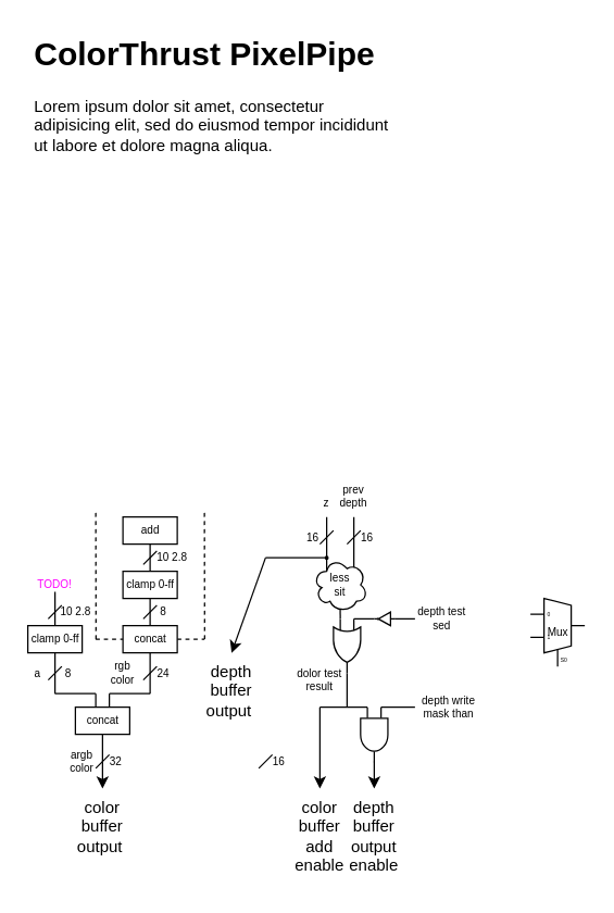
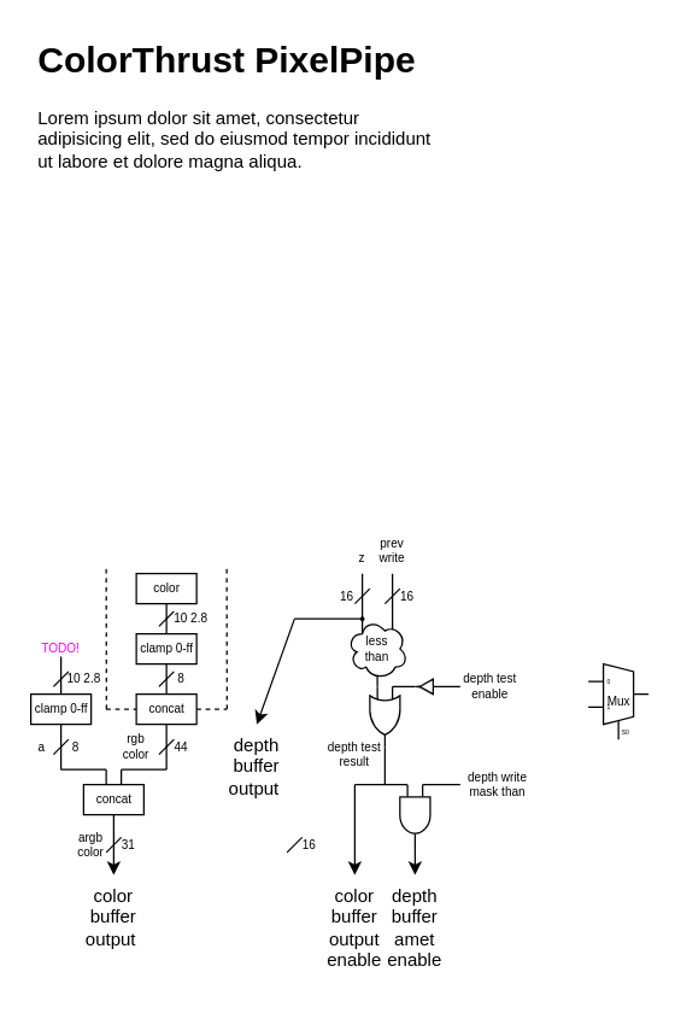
  <mxCell id="0" />
  <mxCell id="1" parent="0" />
  <mxCell id="2" value="&lt;h1&gt;ColorThrust PixelPipe&lt;/h1&gt;&lt;p&gt;Lorem ipsum dolor sit amet, consectetur adipisicing elit, sed do eiusmod tempor incididunt ut labore et dolore magna aliqua.&lt;/p&gt;" style="text;html=1;strokeColor=none;fillColor=none;spacing=5;spacingTop=-20;whiteSpace=wrap;overflow=hidden;rounded=0;" vertex="1" parent="1"><mxGeometry x="20" y="20" width="280" height="120" as="geometry" /></mxCell>
  <mxCell id="3" value="" style="endArrow=classic;html=1;" edge="1" parent="1"><mxGeometry width="50" height="50" relative="1" as="geometry"><mxPoint x="235" y="520" as="sourcePoint" /><mxPoint x="235" y="580" as="targetPoint" /></mxGeometry></mxCell>
- <mxCell id="4" value="color buffer add enable" style="text;html=1;strokeColor=none;fillColor=none;align=center;verticalAlign=top;whiteSpace=wrap;rounded=0;" vertex="1" parent="1"><mxGeometry x="215" y="580" width="40" height="70" as="geometry" /></mxCell>
+ <mxCell id="4" value="color buffer output enable" style="text;html=1;strokeColor=none;fillColor=none;align=center;verticalAlign=top;whiteSpace=wrap;rounded=0;" vertex="1" parent="1"><mxGeometry x="215" y="580" width="40" height="70" as="geometry" /></mxCell>
  <mxCell id="5" value="" style="endArrow=classic;html=1;" edge="1" parent="1"><mxGeometry width="50" height="50" relative="1" as="geometry"><mxPoint x="75" y="540" as="sourcePoint" /><mxPoint x="75" y="580" as="targetPoint" /></mxGeometry></mxCell>
  <mxCell id="6" value="color buffer output&amp;nbsp;" style="text;html=1;strokeColor=none;fillColor=none;align=center;verticalAlign=top;whiteSpace=wrap;rounded=0;" vertex="1" parent="1"><mxGeometry x="55" y="580" width="40" height="70" as="geometry" /></mxCell>
  <mxCell id="7" value="" style="endArrow=classic;html=1;" edge="1" parent="1"><mxGeometry width="50" height="50" relative="1" as="geometry"><mxPoint x="275" y="560" as="sourcePoint" /><mxPoint x="275" y="580" as="targetPoint" /></mxGeometry></mxCell>
- <mxCell id="8" value="depth&lt;br&gt;buffer output enable" style="text;html=1;strokeColor=none;fillColor=none;align=center;verticalAlign=top;whiteSpace=wrap;rounded=0;" vertex="1" parent="1"><mxGeometry x="255" y="580" width="40" height="70" as="geometry" /></mxCell>
+ <mxCell id="8" value="depth&lt;br&gt;buffer amet enable" style="text;html=1;strokeColor=none;fillColor=none;align=center;verticalAlign=top;whiteSpace=wrap;rounded=0;" vertex="1" parent="1"><mxGeometry x="255" y="580" width="40" height="70" as="geometry" /></mxCell>
  <mxCell id="9" value="depth&lt;br&gt;buffer output&amp;nbsp;" style="text;html=1;strokeColor=none;fillColor=none;align=center;verticalAlign=top;whiteSpace=wrap;rounded=0;" vertex="1" parent="1"><mxGeometry x="150" y="480" width="40" height="70" as="geometry" /></mxCell>
  <mxCell id="10" value="" style="endArrow=none;html=1;" edge="1" parent="1"><mxGeometry width="50" height="50" relative="1" as="geometry"><mxPoint x="70" y="565" as="sourcePoint" /><mxPoint x="80" y="555" as="targetPoint" /></mxGeometry></mxCell>
- <mxCell id="11" value="32" style="text;html=1;strokeColor=none;fillColor=none;align=center;verticalAlign=middle;whiteSpace=wrap;rounded=0;fontSize=8;" vertex="1" parent="1"><mxGeometry x="80" y="555" width="10" height="10" as="geometry" /></mxCell>
+ <mxCell id="11" value="31" style="text;html=1;strokeColor=none;fillColor=none;align=center;verticalAlign=middle;whiteSpace=wrap;rounded=0;fontSize=8;" vertex="1" parent="1"><mxGeometry x="80" y="555" width="10" height="10" as="geometry" /></mxCell>
  <mxCell id="12" value="" style="endArrow=none;html=1;" edge="1" parent="1"><mxGeometry width="50" height="50" relative="1" as="geometry"><mxPoint x="190" y="565" as="sourcePoint" /><mxPoint x="200" y="555" as="targetPoint" /></mxGeometry></mxCell>
  <mxCell id="13" value="16" style="text;html=1;strokeColor=none;fillColor=none;align=center;verticalAlign=middle;whiteSpace=wrap;rounded=0;fontSize=8;" vertex="1" parent="1"><mxGeometry x="200" y="555" width="10" height="10" as="geometry" /></mxCell>
  <mxCell id="14" value="" style="verticalLabelPosition=bottom;shadow=0;dashed=0;align=center;html=1;verticalAlign=top;shape=mxgraph.electrical.logic_gates.logic_gate;operation=and;fontSize=8;rotation=90;" vertex="1" parent="1"><mxGeometry x="254.76" y="530.24" width="40.48" height="20.1" as="geometry" /></mxCell>
- <mxCell id="15" value="dolor test result" style="text;html=1;strokeColor=none;fillColor=none;align=center;verticalAlign=middle;whiteSpace=wrap;rounded=0;fontSize=8;" vertex="1" parent="1"><mxGeometry x="215" y="490.24" width="40" height="20" as="geometry" /></mxCell>
+ <mxCell id="15" value="depth test result" style="text;html=1;strokeColor=none;fillColor=none;align=center;verticalAlign=middle;whiteSpace=wrap;rounded=0;fontSize=8;" vertex="1" parent="1"><mxGeometry x="215" y="490.24" width="40" height="20" as="geometry" /></mxCell>
  <mxCell id="16" value="" style="endArrow=none;html=1;fontSize=8;" edge="1" parent="1"><mxGeometry width="50" height="50" relative="1" as="geometry"><mxPoint x="250" y="455" as="sourcePoint" /><mxPoint x="249.86" y="435" as="targetPoint" /></mxGeometry></mxCell>
- <mxCell id="17" value="depth test sed" style="text;html=1;strokeColor=none;fillColor=none;align=center;verticalAlign=middle;whiteSpace=wrap;rounded=0;fontSize=8;" vertex="1" parent="1"><mxGeometry x="305" y="445" width="40" height="20" as="geometry" /></mxCell>
- <mxCell id="18" value="prev depth" style="text;html=1;strokeColor=none;fillColor=none;align=center;verticalAlign=middle;whiteSpace=wrap;rounded=0;fontSize=8;" vertex="1" parent="1"><mxGeometry x="245" y="355" width="30" height="20" as="geometry" /></mxCell>
+ <mxCell id="17" value="depth test enable" style="text;html=1;strokeColor=none;fillColor=none;align=center;verticalAlign=middle;whiteSpace=wrap;rounded=0;fontSize=8;" vertex="1" parent="1"><mxGeometry x="305" y="445" width="40" height="20" as="geometry" /></mxCell>
+ <mxCell id="18" value="prev write" style="text;html=1;strokeColor=none;fillColor=none;align=center;verticalAlign=middle;whiteSpace=wrap;rounded=0;fontSize=8;" vertex="1" parent="1"><mxGeometry x="245" y="355" width="30" height="20" as="geometry" /></mxCell>
  <mxCell id="19" value="" style="endArrow=none;html=1;fontSize=8;" edge="1" parent="1"><mxGeometry width="50" height="50" relative="1" as="geometry"><mxPoint x="260" y="420" as="sourcePoint" /><mxPoint x="260" y="380" as="targetPoint" /></mxGeometry></mxCell>
  <mxCell id="20" value="" style="endArrow=none;html=1;" edge="1" parent="1"><mxGeometry width="50" height="50" relative="1" as="geometry"><mxPoint x="255" y="400" as="sourcePoint" /><mxPoint x="265" y="390" as="targetPoint" /></mxGeometry></mxCell>
  <mxCell id="21" value="16" style="text;html=1;strokeColor=none;fillColor=none;align=center;verticalAlign=middle;whiteSpace=wrap;rounded=0;fontSize=8;" vertex="1" parent="1"><mxGeometry x="265" y="390" width="10" height="10" as="geometry" /></mxCell>
  <mxCell id="22" value="z" style="text;html=1;strokeColor=none;fillColor=none;align=center;verticalAlign=middle;whiteSpace=wrap;rounded=0;fontSize=8;" vertex="1" parent="1"><mxGeometry x="235" y="365" width="10" height="10" as="geometry" /></mxCell>
  <mxCell id="23" value="" style="endArrow=none;html=1;fontSize=8;" edge="1" parent="1"><mxGeometry width="50" height="50" relative="1" as="geometry"><mxPoint x="240" y="420" as="sourcePoint" /><mxPoint x="240" y="380" as="targetPoint" /></mxGeometry></mxCell>
  <mxCell id="24" value="" style="endArrow=none;html=1;" edge="1" parent="1"><mxGeometry width="50" height="50" relative="1" as="geometry"><mxPoint x="235" y="400" as="sourcePoint" /><mxPoint x="245" y="390" as="targetPoint" /></mxGeometry></mxCell>
  <mxCell id="25" value="16" style="text;html=1;strokeColor=none;fillColor=none;align=center;verticalAlign=middle;whiteSpace=wrap;rounded=0;fontSize=8;" vertex="1" parent="1"><mxGeometry x="225" y="390" width="10" height="10" as="geometry" /></mxCell>
  <mxCell id="26" value="" style="verticalLabelPosition=bottom;shadow=0;dashed=0;align=center;html=1;verticalAlign=top;shape=mxgraph.electrical.logic_gates.buffer2;negating=1;fontSize=8;rotation=-180;" vertex="1" parent="1"><mxGeometry x="275" y="450" width="15" height="10" as="geometry" /></mxCell>
  <mxCell id="27" value="Mux" style="shadow=0;dashed=0;align=center;html=1;strokeWidth=1;shape=mxgraph.electrical.abstract.mux2;fontSize=8;" vertex="1" parent="1"><mxGeometry x="390" y="440" width="40" height="50" as="geometry" /></mxCell>
- <mxCell id="28" value="less&lt;br&gt;sit" style="ellipse;shape=cloud;whiteSpace=wrap;html=1;fontSize=8;" vertex="1" parent="1"><mxGeometry x="230" y="410" width="40" height="40" as="geometry" /></mxCell>
+ <mxCell id="28" value="less&lt;br&gt;than" style="ellipse;shape=cloud;whiteSpace=wrap;html=1;fontSize=8;" vertex="1" parent="1"><mxGeometry x="230" y="410" width="40" height="40" as="geometry" /></mxCell>
  <mxCell id="29" value="" style="verticalLabelPosition=bottom;shadow=0;dashed=0;align=center;html=1;verticalAlign=top;shape=mxgraph.electrical.logic_gates.logic_gate;operation=or;fontSize=8;rotation=90;" vertex="1" parent="1"><mxGeometry x="235" y="465" width="40" height="20" as="geometry" /></mxCell>
  <mxCell id="30" value="" style="endArrow=none;html=1;fontSize=8;entryX=1;entryY=0.5;entryDx=0;entryDy=0;exitX=0;exitY=0.25;exitDx=0;exitDy=0;exitPerimeter=0;" edge="1" parent="1" source="29" target="26"><mxGeometry width="50" height="50" relative="1" as="geometry"><mxPoint x="175" y="515" as="sourcePoint" /><mxPoint x="225" y="465" as="targetPoint" /></mxGeometry></mxCell>
  <mxCell id="31" value="" style="endArrow=none;html=1;fontSize=8;exitX=0;exitY=0.5;exitDx=0;exitDy=0;" edge="1" parent="1" source="26"><mxGeometry width="50" height="50" relative="1" as="geometry"><mxPoint x="315" y="480" as="sourcePoint" /><mxPoint x="305" y="455" as="targetPoint" /></mxGeometry></mxCell>
  <mxCell id="32" value="depth write mask than" style="text;html=1;strokeColor=none;fillColor=none;align=center;verticalAlign=middle;whiteSpace=wrap;rounded=0;fontSize=8;" vertex="1" parent="1"><mxGeometry x="305" y="510.24" width="50" height="20" as="geometry" /></mxCell>
  <mxCell id="33" value="" style="endArrow=none;html=1;fontSize=8;entryX=0;entryY=0.25;entryDx=0;entryDy=0;entryPerimeter=0;" edge="1" parent="1" target="14"><mxGeometry width="50" height="50" relative="1" as="geometry"><mxPoint x="305" y="520" as="sourcePoint" /><mxPoint x="205" y="495" as="targetPoint" /></mxGeometry></mxCell>
  <mxCell id="34" value="" style="endArrow=none;html=1;fontSize=8;entryX=1;entryY=0.5;entryDx=0;entryDy=0;entryPerimeter=0;" edge="1" parent="1" target="29"><mxGeometry width="50" height="50" relative="1" as="geometry"><mxPoint x="255" y="520" as="sourcePoint" /><mxPoint x="190" y="505" as="targetPoint" /></mxGeometry></mxCell>
  <mxCell id="35" value="" style="endArrow=none;html=1;fontSize=8;entryX=0;entryY=0.75;entryDx=0;entryDy=0;entryPerimeter=0;" edge="1" parent="1" target="14"><mxGeometry width="50" height="50" relative="1" as="geometry"><mxPoint x="235" y="520" as="sourcePoint" /><mxPoint x="245" y="495" as="targetPoint" /></mxGeometry></mxCell>
  <mxCell id="36" value="" style="endArrow=classic;html=1;fontSize=8;entryX=0.5;entryY=0;entryDx=0;entryDy=0;" edge="1" parent="1" target="9"><mxGeometry width="50" height="50" relative="1" as="geometry"><mxPoint x="195" y="410" as="sourcePoint" /><mxPoint x="185" y="475" as="targetPoint" /></mxGeometry></mxCell>
  <mxCell id="37" value="" style="endArrow=none;html=1;fontSize=8;startArrow=oval;startFill=1;endSize=6;startSize=2;" edge="1" parent="1"><mxGeometry width="50" height="50" relative="1" as="geometry"><mxPoint x="240" y="410" as="sourcePoint" /><mxPoint x="195" y="410" as="targetPoint" /></mxGeometry></mxCell>
  <mxCell id="38" value="concat" style="verticalLabelPosition=middle;verticalAlign=middle;html=1;shape=mxgraph.basic.rect;fillColor2=none;strokeWidth=1;size=20;indent=5;fontSize=8;labelPosition=center;align=center;" vertex="1" parent="1"><mxGeometry x="55" y="520" width="40" height="20" as="geometry" /></mxCell>
  <mxCell id="39" value="clamp 0-ff" style="verticalLabelPosition=middle;verticalAlign=middle;html=1;shape=mxgraph.basic.rect;fillColor2=none;strokeWidth=1;size=20;indent=5;fontSize=8;labelPosition=center;align=center;" vertex="1" parent="1"><mxGeometry x="20" y="460" width="40" height="20" as="geometry" /></mxCell>
  <mxCell id="40" value="clamp 0-ff" style="verticalLabelPosition=middle;verticalAlign=middle;html=1;shape=mxgraph.basic.rect;fillColor2=none;strokeWidth=1;size=20;indent=5;fontSize=8;labelPosition=center;align=center;" vertex="1" parent="1"><mxGeometry x="90" y="420" width="40" height="20" as="geometry" /></mxCell>
  <mxCell id="41" value="" style="endArrow=none;dashed=1;html=1;fontSize=8;" edge="1" parent="1"><mxGeometry width="50" height="50" relative="1" as="geometry"><mxPoint x="70" y="470" as="sourcePoint" /><mxPoint x="150" y="470" as="targetPoint" /></mxGeometry></mxCell>
  <mxCell id="42" value="" style="endArrow=none;dashed=1;html=1;fontSize=8;" edge="1" parent="1"><mxGeometry width="50" height="50" relative="1" as="geometry"><mxPoint x="150.17" y="470" as="sourcePoint" /><mxPoint x="150" y="375" as="targetPoint" /></mxGeometry></mxCell>
  <mxCell id="43" value="" style="endArrow=none;dashed=1;html=1;fontSize=8;fontStyle=1" edge="1" parent="1"><mxGeometry width="50" height="50" relative="1" as="geometry"><mxPoint x="70.17" y="470" as="sourcePoint" /><mxPoint x="70" y="375" as="targetPoint" /></mxGeometry></mxCell>
  <mxCell id="44" value="concat" style="verticalLabelPosition=middle;verticalAlign=middle;html=1;shape=mxgraph.basic.rect;fillColor2=none;strokeWidth=1;size=20;indent=5;fontSize=8;labelPosition=center;align=center;" vertex="1" parent="1"><mxGeometry x="90" y="460" width="40" height="20" as="geometry" /></mxCell>
  <mxCell id="45" value="" style="endArrow=none;html=1;" edge="1" parent="1"><mxGeometry width="50" height="50" relative="1" as="geometry"><mxPoint x="105" y="500" as="sourcePoint" /><mxPoint x="115" y="490" as="targetPoint" /></mxGeometry></mxCell>
- <mxCell id="46" value="24" style="text;html=1;strokeColor=none;fillColor=none;align=center;verticalAlign=middle;whiteSpace=wrap;rounded=0;fontSize=8;" vertex="1" parent="1"><mxGeometry x="115" y="490" width="10" height="10" as="geometry" /></mxCell>
+ <mxCell id="46" value="44" style="text;html=1;strokeColor=none;fillColor=none;align=center;verticalAlign=middle;whiteSpace=wrap;rounded=0;fontSize=8;" vertex="1" parent="1"><mxGeometry x="115" y="490" width="10" height="10" as="geometry" /></mxCell>
  <mxCell id="47" value="rgb color" style="text;html=1;strokeColor=none;fillColor=none;align=center;verticalAlign=middle;whiteSpace=wrap;rounded=0;fontSize=8;" vertex="1" parent="1"><mxGeometry x="75" y="485" width="30" height="20" as="geometry" /></mxCell>
  <mxCell id="48" value="" style="endArrow=none;html=1;fontSize=8;entryX=0.5;entryY=1;entryDx=0;entryDy=0;entryPerimeter=0;" edge="1" parent="1" target="44"><mxGeometry width="50" height="50" relative="1" as="geometry"><mxPoint x="110" y="510" as="sourcePoint" /><mxPoint x="110" y="505" as="targetPoint" /></mxGeometry></mxCell>
  <mxCell id="49" value="" style="endArrow=none;html=1;" edge="1" parent="1"><mxGeometry width="50" height="50" relative="1" as="geometry"><mxPoint x="35" y="500" as="sourcePoint" /><mxPoint x="45" y="490" as="targetPoint" /></mxGeometry></mxCell>
  <mxCell id="50" value="8" style="text;html=1;strokeColor=none;fillColor=none;align=center;verticalAlign=middle;whiteSpace=wrap;rounded=0;fontSize=8;" vertex="1" parent="1"><mxGeometry x="45" y="490" width="10" height="10" as="geometry" /></mxCell>
  <mxCell id="51" value="a" style="text;html=1;strokeColor=none;fillColor=none;align=center;verticalAlign=middle;whiteSpace=wrap;rounded=0;fontSize=8;" vertex="1" parent="1"><mxGeometry x="20" y="490" width="15" height="10" as="geometry" /></mxCell>
  <mxCell id="52" value="" style="endArrow=none;html=1;fontSize=8;" edge="1" parent="1"><mxGeometry width="50" height="50" relative="1" as="geometry"><mxPoint x="40" y="510" as="sourcePoint" /><mxPoint x="40" y="480" as="targetPoint" /></mxGeometry></mxCell>
  <mxCell id="53" value="" style="endArrow=none;html=1;fontSize=8;" edge="1" parent="1"><mxGeometry width="50" height="50" relative="1" as="geometry"><mxPoint x="80" y="510" as="sourcePoint" /><mxPoint x="110" y="510" as="targetPoint" /></mxGeometry></mxCell>
  <mxCell id="54" value="" style="endArrow=none;html=1;fontSize=8;" edge="1" parent="1"><mxGeometry width="50" height="50" relative="1" as="geometry"><mxPoint x="40" y="510" as="sourcePoint" /><mxPoint x="70" y="510" as="targetPoint" /></mxGeometry></mxCell>
  <mxCell id="55" value="" style="endArrow=none;html=1;fontSize=8;" edge="1" parent="1"><mxGeometry width="50" height="50" relative="1" as="geometry"><mxPoint x="70" y="520" as="sourcePoint" /><mxPoint x="70" y="510" as="targetPoint" /></mxGeometry></mxCell>
  <mxCell id="56" value="" style="endArrow=none;html=1;fontSize=8;" edge="1" parent="1"><mxGeometry width="50" height="50" relative="1" as="geometry"><mxPoint x="80" y="520" as="sourcePoint" /><mxPoint x="80" y="510" as="targetPoint" /></mxGeometry></mxCell>
  <mxCell id="57" value="" style="endArrow=none;html=1;fontSize=8;" edge="1" parent="1" source="44" target="40"><mxGeometry width="50" height="50" relative="1" as="geometry"><mxPoint x="110" y="455" as="sourcePoint" /><mxPoint x="110" y="445" as="targetPoint" /></mxGeometry></mxCell>
  <mxCell id="58" value="" style="endArrow=none;html=1;" edge="1" parent="1"><mxGeometry width="50" height="50" relative="1" as="geometry"><mxPoint x="105" y="455" as="sourcePoint" /><mxPoint x="115" y="445" as="targetPoint" /></mxGeometry></mxCell>
  <mxCell id="59" value="8" style="text;html=1;strokeColor=none;fillColor=none;align=center;verticalAlign=middle;whiteSpace=wrap;rounded=0;fontSize=8;" vertex="1" parent="1"><mxGeometry x="115" y="445" width="10" height="10" as="geometry" /></mxCell>
  <mxCell id="60" value="argb color" style="text;html=1;strokeColor=none;fillColor=none;align=center;verticalAlign=middle;whiteSpace=wrap;rounded=0;fontSize=8;" vertex="1" parent="1"><mxGeometry x="45" y="550" width="30" height="20" as="geometry" /></mxCell>
  <mxCell id="61" value="" style="endArrow=none;html=1;fontSize=8;" edge="1" parent="1"><mxGeometry width="50" height="50" relative="1" as="geometry"><mxPoint x="40" y="460" as="sourcePoint" /><mxPoint x="40" y="435" as="targetPoint" /></mxGeometry></mxCell>
  <mxCell id="62" value="" style="endArrow=none;html=1;" edge="1" parent="1"><mxGeometry width="50" height="50" relative="1" as="geometry"><mxPoint x="35" y="455" as="sourcePoint" /><mxPoint x="45" y="445" as="targetPoint" /></mxGeometry></mxCell>
  <mxCell id="63" value="10 2.8" style="text;html=1;strokeColor=none;fillColor=none;align=center;verticalAlign=middle;whiteSpace=wrap;rounded=0;fontSize=8;" vertex="1" parent="1"><mxGeometry x="38.75" y="445" width="32.5" height="10" as="geometry" /></mxCell>
  <mxCell id="64" value="" style="endArrow=none;html=1;fontSize=8;" edge="1" parent="1"><mxGeometry width="50" height="50" relative="1" as="geometry"><mxPoint x="110" y="420" as="sourcePoint" /><mxPoint x="110" y="400" as="targetPoint" /></mxGeometry></mxCell>
  <mxCell id="65" value="" style="endArrow=none;html=1;" edge="1" parent="1"><mxGeometry width="50" height="50" relative="1" as="geometry"><mxPoint x="105" y="415" as="sourcePoint" /><mxPoint x="115" y="405" as="targetPoint" /></mxGeometry></mxCell>
  <mxCell id="66" value="10 2.8" style="text;html=1;strokeColor=none;fillColor=none;align=center;verticalAlign=middle;whiteSpace=wrap;rounded=0;fontSize=8;" vertex="1" parent="1"><mxGeometry x="110" y="405" width="32.5" height="10" as="geometry" /></mxCell>
  <mxCell id="67" value="TODO!" style="text;html=1;strokeColor=none;fillColor=none;align=center;verticalAlign=middle;whiteSpace=wrap;rounded=0;fontSize=8;fontColor=#ff00ff;" vertex="1" parent="1"><mxGeometry x="20" y="420" width="40" height="20" as="geometry" /></mxCell>
- <mxCell id="68" value="add" style="verticalLabelPosition=middle;verticalAlign=middle;html=1;shape=mxgraph.basic.rect;fillColor2=none;strokeWidth=1;size=20;indent=5;fontSize=8;labelPosition=center;align=center;" vertex="1" parent="1"><mxGeometry x="90" y="380" width="40" height="20" as="geometry" /></mxCell>
+ <mxCell id="68" value="color" style="verticalLabelPosition=middle;verticalAlign=middle;html=1;shape=mxgraph.basic.rect;fillColor2=none;strokeWidth=1;size=20;indent=5;fontSize=8;labelPosition=center;align=center;" vertex="1" parent="1"><mxGeometry x="90" y="380" width="40" height="20" as="geometry" /></mxCell>
